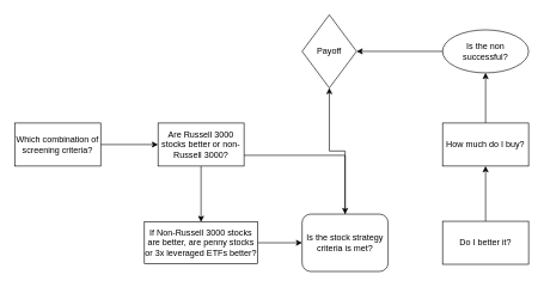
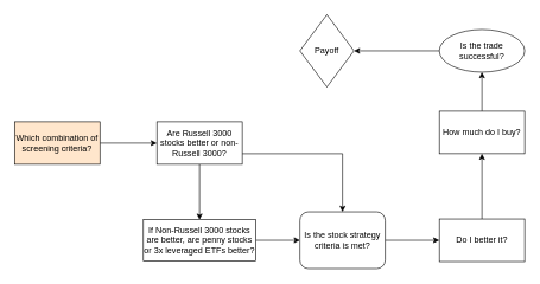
  <mxCell id="0" />
  <mxCell id="1" parent="0" />
  <mxCell id="2" value="" style="edgeStyle=orthogonalEdgeStyle;rounded=0;orthogonalLoop=1;jettySize=auto;html=1;" edge="1" parent="1" source="3" target="6"><mxGeometry relative="1" as="geometry" /></mxCell>
- <mxCell id="3" value="Which combination of screening criteria?" style="whiteSpace=wrap;html=1;rounded=0;" vertex="1" parent="1"><mxGeometry x="20" y="171" width="120" height="60" as="geometry" /></mxCell>
+ <mxCell id="3" value="Which combination of screening criteria?" style="whiteSpace=wrap;html=1;rounded=0;fillColor=#ffe6cc;" vertex="1" parent="1"><mxGeometry x="20" y="171" width="120" height="60" as="geometry" /></mxCell>
  <mxCell id="4" value="" style="edgeStyle=orthogonalEdgeStyle;rounded=0;orthogonalLoop=1;jettySize=auto;html=1;" edge="1" parent="1" source="6" target="8"><mxGeometry relative="1" as="geometry" /></mxCell>
  <mxCell id="5" style="edgeStyle=orthogonalEdgeStyle;rounded=0;orthogonalLoop=1;jettySize=auto;html=1;exitX=1;exitY=0.75;exitDx=0;exitDy=0;entryX=0.5;entryY=0;entryDx=0;entryDy=0;" edge="1" parent="1" source="6" target="10"><mxGeometry relative="1" as="geometry"><mxPoint x="450" y="311" as="targetPoint" /></mxGeometry></mxCell>
  <mxCell id="6" value="Are Russell 3000 stocks better or non-Russell 3000?" style="whiteSpace=wrap;html=1;rounded=0;" vertex="1" parent="1"><mxGeometry x="220" y="171" width="120" height="60" as="geometry" /></mxCell>
  <mxCell id="7" value="" style="edgeStyle=orthogonalEdgeStyle;rounded=0;orthogonalLoop=1;jettySize=auto;html=1;" edge="1" parent="1" source="8" target="10"><mxGeometry relative="1" as="geometry"><mxPoint x="420" y="341" as="targetPoint" /></mxGeometry></mxCell>
  <mxCell id="8" value="If Non-Russell 3000 stocks are better, are penny stocks or 3x leveraged ETFs better?" style="whiteSpace=wrap;html=1;rounded=0;" vertex="1" parent="1"><mxGeometry x="201" y="309" width="158" height="58" as="geometry" /></mxCell>
- <mxCell id="9" value="" style="edgeStyle=orthogonalEdgeStyle;rounded=0;orthogonalLoop=1;jettySize=auto;html=1;" edge="1" parent="1" source="10" target="15"><mxGeometry relative="1" as="geometry" /></mxCell>
+ <mxCell id="9" value="" style="edgeStyle=orthogonalEdgeStyle;rounded=0;orthogonalLoop=1;jettySize=auto;html=1;" edge="1" parent="1" source="10" target="12"><mxGeometry relative="1" as="geometry" /></mxCell>
  <mxCell id="10" value="Is the stock strategy criteria is met?" style="whiteSpace=wrap;html=1;rounded=1;" vertex="1" parent="1"><mxGeometry x="421" y="298" width="120" height="80" as="geometry" /></mxCell>
  <mxCell id="11" value="" style="edgeStyle=orthogonalEdgeStyle;rounded=0;orthogonalLoop=1;jettySize=auto;html=1;" edge="1" parent="1" source="12" target="17"><mxGeometry relative="1" as="geometry" /></mxCell>
  <mxCell id="12" value="Do I better it?" style="whiteSpace=wrap;html=1;" vertex="1" parent="1"><mxGeometry x="617" y="308" width="120" height="60" as="geometry" /></mxCell>
  <mxCell id="13" style="edgeStyle=orthogonalEdgeStyle;rounded=0;orthogonalLoop=1;jettySize=auto;html=1;exitX=0;exitY=0.5;exitDx=0;exitDy=0;" edge="1" parent="1" source="14" target="15"><mxGeometry relative="1" as="geometry" /></mxCell>
- <mxCell id="14" value="Is the non successful?" style="ellipse;whiteSpace=wrap;html=1;" vertex="1" parent="1"><mxGeometry x="617" y="41" width="120" height="60" as="geometry" /></mxCell>
+ <mxCell id="14" value="Is the trade successful?" style="ellipse;whiteSpace=wrap;html=1;" vertex="1" parent="1"><mxGeometry x="617" y="41" width="120" height="60" as="geometry" /></mxCell>
  <mxCell id="15" value="Payoff" style="rhombus;whiteSpace=wrap;html=1;" vertex="1" parent="1"><mxGeometry x="421" y="20" width="76" height="102" as="geometry" /></mxCell>
  <mxCell id="16" style="edgeStyle=orthogonalEdgeStyle;rounded=0;orthogonalLoop=1;jettySize=auto;html=1;exitX=0.5;exitY=0;exitDx=0;exitDy=0;entryX=0.5;entryY=1;entryDx=0;entryDy=0;" edge="1" parent="1" source="17" target="14"><mxGeometry relative="1" as="geometry" /></mxCell>
- <mxCell id="17" value="How much do I buy?" style="whiteSpace=wrap;html=1;" vertex="1" parent="1"><mxGeometry x="617" y="171" width="120" height="60" as="geometry" /></mxCell>
+ <mxCell id="17" value="How much do I buy?" style="whiteSpace=wrap;html=1;" vertex="1" parent="1"><mxGeometry x="617" y="156" width="120" height="60" as="geometry" /></mxCell>
